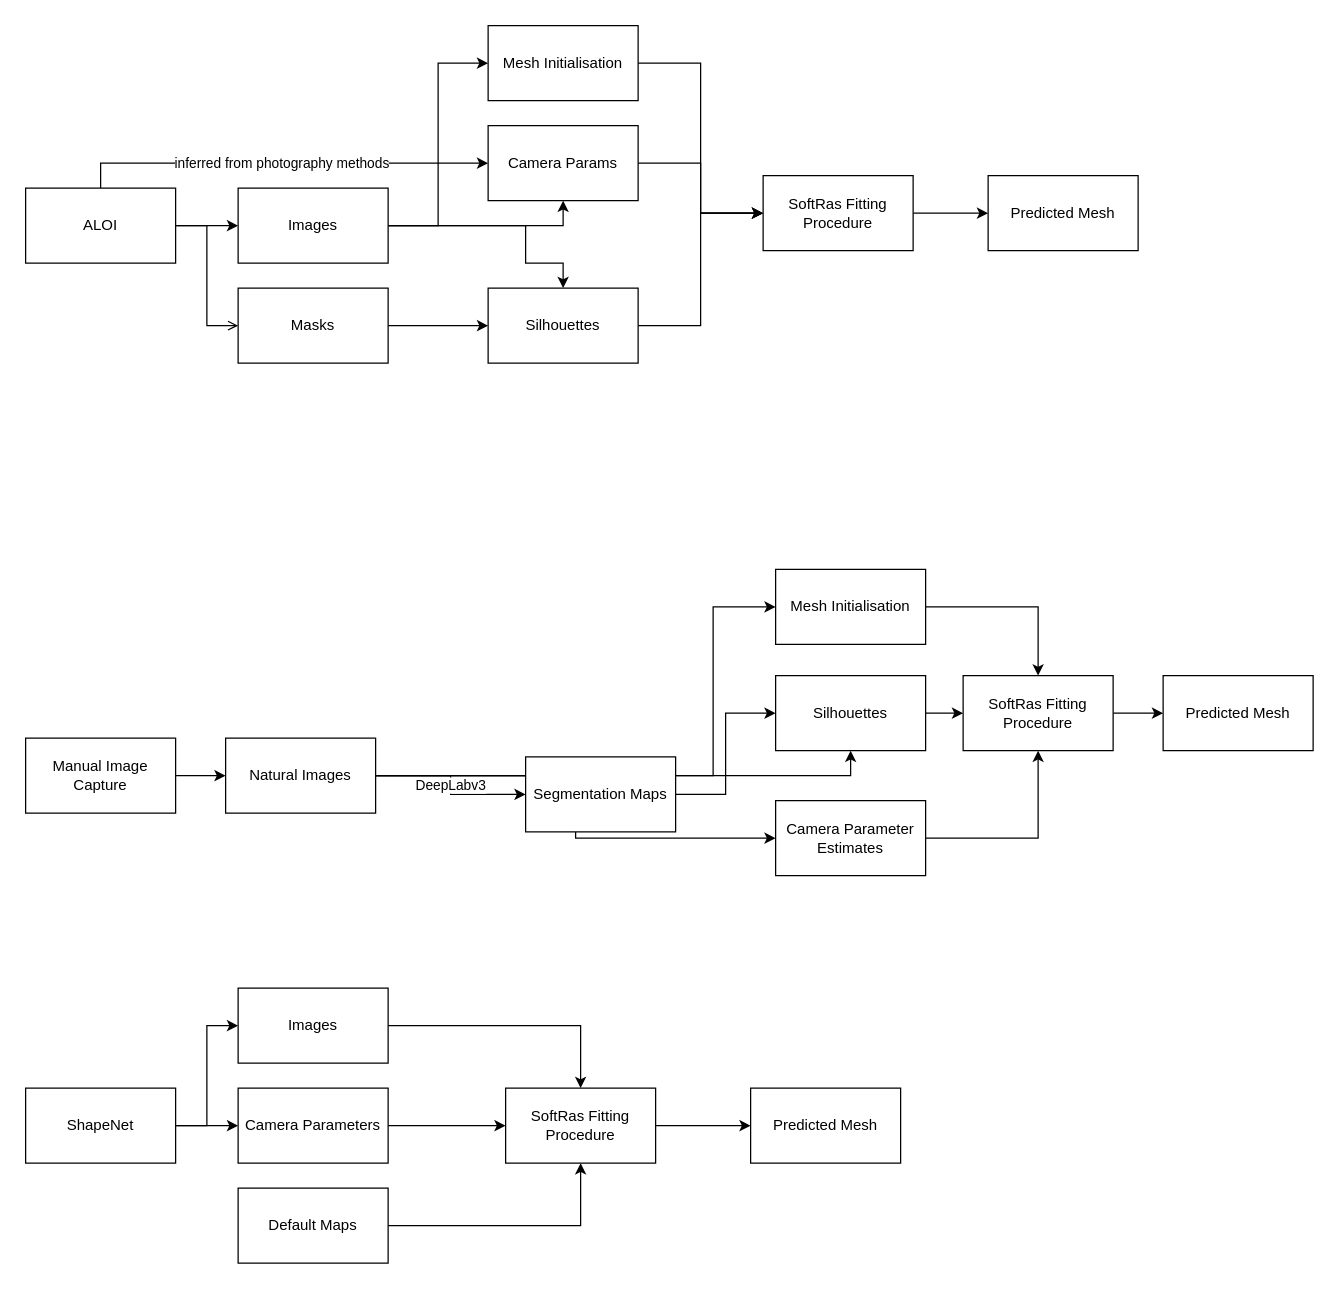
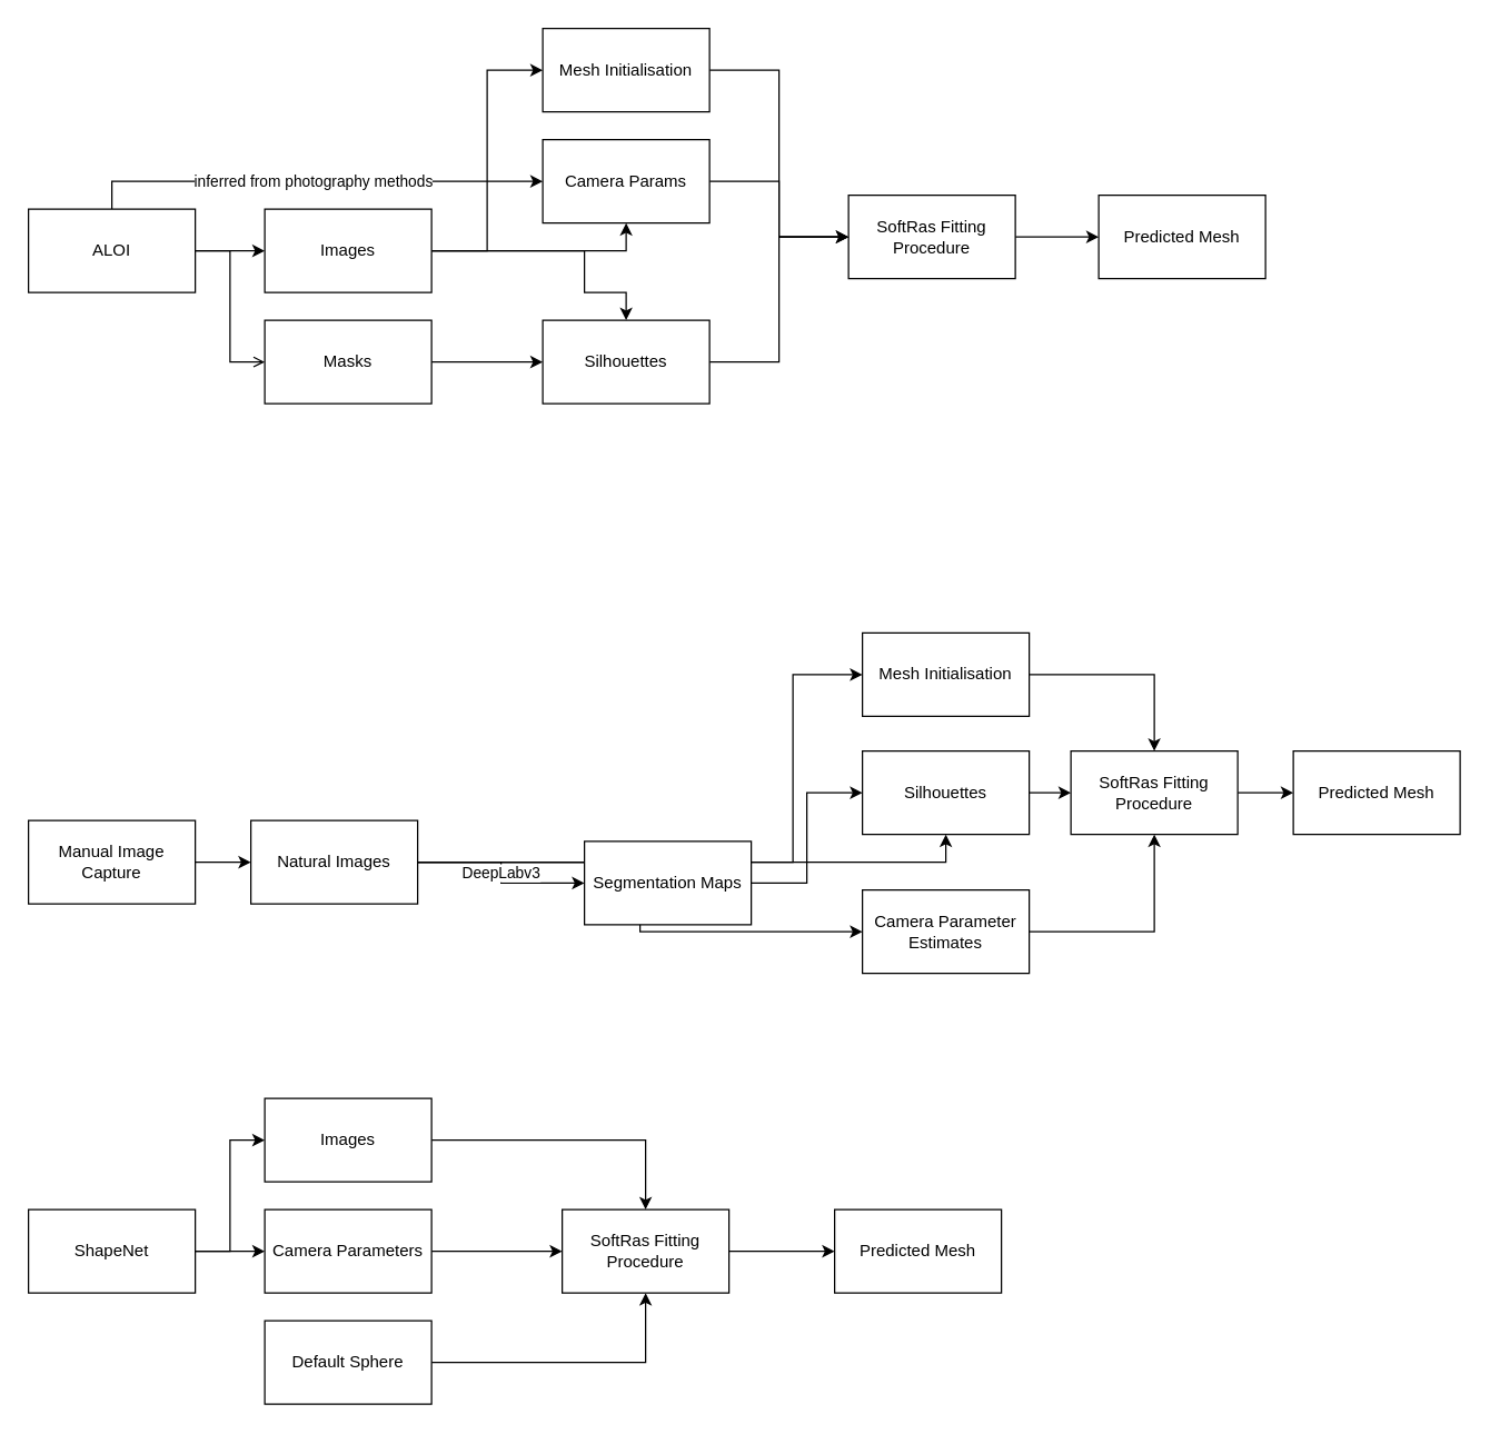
  <mxCell id="0" />
  <mxCell id="1" parent="0" />
  <mxCell id="2" value="inferred from photography methods" style="edgeStyle=orthogonalEdgeStyle;rounded=0;orthogonalLoop=1;jettySize=auto;html=1;exitX=0.5;exitY=0;exitDx=0;exitDy=0;entryX=0;entryY=0.5;entryDx=0;entryDy=0;" edge="1" parent="1" source="5" target="13"><mxGeometry relative="1" as="geometry" /></mxCell>
  <mxCell id="3" style="edgeStyle=orthogonalEdgeStyle;rounded=0;orthogonalLoop=1;jettySize=auto;html=1;exitX=1;exitY=0.5;exitDx=0;exitDy=0;entryX=0;entryY=0.5;entryDx=0;entryDy=0;" edge="1" parent="1" source="5" target="9"><mxGeometry relative="1" as="geometry" /></mxCell>
  <mxCell id="4" style="edgeStyle=orthogonalEdgeStyle;rounded=0;orthogonalLoop=1;jettySize=auto;html=1;exitX=1;exitY=0.5;exitDx=0;exitDy=0;entryX=0;entryY=0.5;entryDx=0;entryDy=0;endArrow=open;" edge="1" parent="1" source="5" target="11"><mxGeometry relative="1" as="geometry" /></mxCell>
  <mxCell id="5" value="ALOI" style="rounded=0;whiteSpace=wrap;html=1;" vertex="1" parent="1"><mxGeometry x="20" y="150" width="120" height="60" as="geometry" /></mxCell>
  <mxCell id="6" style="edgeStyle=orthogonalEdgeStyle;rounded=0;orthogonalLoop=1;jettySize=auto;html=1;exitX=1;exitY=0.5;exitDx=0;exitDy=0;entryX=0.5;entryY=1;entryDx=0;entryDy=0;" edge="1" parent="1" source="9" target="13"><mxGeometry relative="1" as="geometry" /></mxCell>
  <mxCell id="7" style="edgeStyle=orthogonalEdgeStyle;rounded=0;orthogonalLoop=1;jettySize=auto;html=1;exitX=1;exitY=0.5;exitDx=0;exitDy=0;entryX=0.5;entryY=0;entryDx=0;entryDy=0;" edge="1" parent="1" source="9" target="15"><mxGeometry relative="1" as="geometry"><Array as="points"><mxPoint x="420" y="180" /><mxPoint x="420" y="210" /><mxPoint x="450" y="210" /></Array></mxGeometry></mxCell>
  <mxCell id="8" style="edgeStyle=orthogonalEdgeStyle;rounded=0;orthogonalLoop=1;jettySize=auto;html=1;exitX=1;exitY=0.5;exitDx=0;exitDy=0;entryX=0;entryY=0.5;entryDx=0;entryDy=0;" edge="1" parent="1" source="9" target="35"><mxGeometry relative="1" as="geometry" /></mxCell>
  <mxCell id="9" value="Images" style="rounded=0;whiteSpace=wrap;html=1;" vertex="1" parent="1"><mxGeometry x="190" y="150" width="120" height="60" as="geometry" /></mxCell>
  <mxCell id="10" style="edgeStyle=orthogonalEdgeStyle;rounded=0;orthogonalLoop=1;jettySize=auto;html=1;exitX=1;exitY=0.5;exitDx=0;exitDy=0;entryX=0;entryY=0.5;entryDx=0;entryDy=0;" edge="1" parent="1" source="11" target="15"><mxGeometry relative="1" as="geometry" /></mxCell>
  <mxCell id="11" value="Masks" style="rounded=0;whiteSpace=wrap;html=1;" vertex="1" parent="1"><mxGeometry x="190" y="230" width="120" height="60" as="geometry" /></mxCell>
  <mxCell id="12" style="edgeStyle=orthogonalEdgeStyle;rounded=0;orthogonalLoop=1;jettySize=auto;html=1;exitX=1;exitY=0.5;exitDx=0;exitDy=0;entryX=0;entryY=0.5;entryDx=0;entryDy=0;" edge="1" parent="1" source="13" target="17"><mxGeometry relative="1" as="geometry" /></mxCell>
  <mxCell id="13" value="Camera Params" style="rounded=0;whiteSpace=wrap;html=1;" vertex="1" parent="1"><mxGeometry x="390" y="100" width="120" height="60" as="geometry" /></mxCell>
  <mxCell id="14" style="edgeStyle=orthogonalEdgeStyle;rounded=0;orthogonalLoop=1;jettySize=auto;html=1;exitX=1;exitY=0.5;exitDx=0;exitDy=0;entryX=0;entryY=0.5;entryDx=0;entryDy=0;" edge="1" parent="1" source="15" target="17"><mxGeometry relative="1" as="geometry" /></mxCell>
  <mxCell id="15" value="Silhouettes" style="rounded=0;whiteSpace=wrap;html=1;" vertex="1" parent="1"><mxGeometry x="390" y="230" width="120" height="60" as="geometry" /></mxCell>
  <mxCell id="16" style="edgeStyle=orthogonalEdgeStyle;rounded=0;orthogonalLoop=1;jettySize=auto;html=1;exitX=1;exitY=0.5;exitDx=0;exitDy=0;entryX=0;entryY=0.5;entryDx=0;entryDy=0;" edge="1" parent="1" source="17" target="18"><mxGeometry relative="1" as="geometry" /></mxCell>
  <mxCell id="17" value="SoftRas Fitting Procedure" style="rounded=0;whiteSpace=wrap;html=1;" vertex="1" parent="1"><mxGeometry x="610" y="140" width="120" height="60" as="geometry" /></mxCell>
  <mxCell id="18" value="Predicted Mesh" style="rounded=0;whiteSpace=wrap;html=1;" vertex="1" parent="1"><mxGeometry x="790" y="140" width="120" height="60" as="geometry" /></mxCell>
  <mxCell id="19" value="DeepLabv3" style="edgeStyle=orthogonalEdgeStyle;rounded=0;orthogonalLoop=1;jettySize=auto;html=1;exitX=1;exitY=0.5;exitDx=0;exitDy=0;entryX=0;entryY=0.5;entryDx=0;entryDy=0;" edge="1" parent="1" source="23" target="25"><mxGeometry relative="1" as="geometry" /></mxCell>
  <mxCell id="20" value="SfM Pipeline" style="edgeStyle=orthogonalEdgeStyle;rounded=0;orthogonalLoop=1;jettySize=auto;html=1;exitX=1;exitY=0.5;exitDx=0;exitDy=0;entryX=0;entryY=0.5;entryDx=0;entryDy=0;" edge="1" parent="1" source="23" target="27"><mxGeometry relative="1" as="geometry" /></mxCell>
  <mxCell id="21" style="edgeStyle=orthogonalEdgeStyle;rounded=0;orthogonalLoop=1;jettySize=auto;html=1;exitX=1;exitY=0.5;exitDx=0;exitDy=0;entryX=0.5;entryY=1;entryDx=0;entryDy=0;" edge="1" parent="1" source="23" target="29"><mxGeometry relative="1" as="geometry" /></mxCell>
  <mxCell id="22" style="edgeStyle=orthogonalEdgeStyle;rounded=0;orthogonalLoop=1;jettySize=auto;html=1;exitX=1;exitY=0.5;exitDx=0;exitDy=0;entryX=0;entryY=0.5;entryDx=0;entryDy=0;" edge="1" parent="1" source="23" target="37"><mxGeometry relative="1" as="geometry"><Array as="points"><mxPoint x="570" y="620" /><mxPoint x="570" y="485" /></Array></mxGeometry></mxCell>
  <mxCell id="23" value="Natural Images" style="rounded=0;whiteSpace=wrap;html=1;" vertex="1" parent="1"><mxGeometry x="180" y="590" width="120" height="60" as="geometry" /></mxCell>
  <mxCell id="24" style="edgeStyle=orthogonalEdgeStyle;rounded=0;orthogonalLoop=1;jettySize=auto;html=1;exitX=1;exitY=0.5;exitDx=0;exitDy=0;entryX=0;entryY=0.5;entryDx=0;entryDy=0;" edge="1" parent="1" source="25" target="29"><mxGeometry relative="1" as="geometry" /></mxCell>
  <mxCell id="25" value="Segmentation Maps" style="rounded=0;whiteSpace=wrap;html=1;" vertex="1" parent="1"><mxGeometry x="420" y="605" width="120" height="60" as="geometry" /></mxCell>
  <mxCell id="26" style="edgeStyle=orthogonalEdgeStyle;rounded=0;orthogonalLoop=1;jettySize=auto;html=1;exitX=1;exitY=0.5;exitDx=0;exitDy=0;entryX=0.5;entryY=1;entryDx=0;entryDy=0;" edge="1" parent="1" source="27" target="47"><mxGeometry relative="1" as="geometry" /></mxCell>
  <mxCell id="27" value="Camera Parameter Estimates" style="rounded=0;whiteSpace=wrap;html=1;" vertex="1" parent="1"><mxGeometry x="620" y="640" width="120" height="60" as="geometry" /></mxCell>
  <mxCell id="28" style="edgeStyle=orthogonalEdgeStyle;rounded=0;orthogonalLoop=1;jettySize=auto;html=1;exitX=1;exitY=0.5;exitDx=0;exitDy=0;entryX=0;entryY=0.5;entryDx=0;entryDy=0;" edge="1" parent="1" source="29" target="47"><mxGeometry relative="1" as="geometry" /></mxCell>
  <mxCell id="29" value="Silhouettes" style="rounded=0;whiteSpace=wrap;html=1;" vertex="1" parent="1"><mxGeometry x="620" y="540" width="120" height="60" as="geometry" /></mxCell>
  <mxCell id="30" value="Predicted Mesh" style="rounded=0;whiteSpace=wrap;html=1;" vertex="1" parent="1"><mxGeometry x="930" y="540" width="120" height="60" as="geometry" /></mxCell>
  <mxCell id="31" style="edgeStyle=orthogonalEdgeStyle;rounded=0;orthogonalLoop=1;jettySize=auto;html=1;exitX=1;exitY=0.5;exitDx=0;exitDy=0;entryX=0;entryY=0.5;entryDx=0;entryDy=0;" edge="1" parent="1" source="33" target="43"><mxGeometry relative="1" as="geometry" /></mxCell>
  <mxCell id="32" style="edgeStyle=orthogonalEdgeStyle;rounded=0;orthogonalLoop=1;jettySize=auto;html=1;exitX=1;exitY=0.5;exitDx=0;exitDy=0;entryX=0;entryY=0.5;entryDx=0;entryDy=0;" edge="1" parent="1" source="33" target="39"><mxGeometry relative="1" as="geometry" /></mxCell>
  <mxCell id="33" value="ShapeNet" style="rounded=0;whiteSpace=wrap;html=1;" vertex="1" parent="1"><mxGeometry x="20" y="870" width="120" height="60" as="geometry" /></mxCell>
  <mxCell id="34" style="edgeStyle=orthogonalEdgeStyle;rounded=0;orthogonalLoop=1;jettySize=auto;html=1;exitX=1;exitY=0.5;exitDx=0;exitDy=0;entryX=0;entryY=0.5;entryDx=0;entryDy=0;" edge="1" parent="1" source="35" target="17"><mxGeometry relative="1" as="geometry" /></mxCell>
  <mxCell id="35" value="Mesh Initialisation" style="rounded=0;whiteSpace=wrap;html=1;" vertex="1" parent="1"><mxGeometry x="390" y="20" width="120" height="60" as="geometry" /></mxCell>
  <mxCell id="36" style="edgeStyle=orthogonalEdgeStyle;rounded=0;orthogonalLoop=1;jettySize=auto;html=1;exitX=1;exitY=0.5;exitDx=0;exitDy=0;entryX=0.5;entryY=0;entryDx=0;entryDy=0;" edge="1" parent="1" source="37" target="47"><mxGeometry relative="1" as="geometry" /></mxCell>
  <mxCell id="37" value="Mesh Initialisation" style="rounded=0;whiteSpace=wrap;html=1;" vertex="1" parent="1"><mxGeometry x="620" y="455" width="120" height="60" as="geometry" /></mxCell>
  <mxCell id="38" style="edgeStyle=orthogonalEdgeStyle;rounded=0;orthogonalLoop=1;jettySize=auto;html=1;exitX=1;exitY=0.5;exitDx=0;exitDy=0;entryX=0.5;entryY=0;entryDx=0;entryDy=0;" edge="1" parent="1" source="39" target="49"><mxGeometry relative="1" as="geometry" /></mxCell>
  <mxCell id="39" value="Images" style="rounded=0;whiteSpace=wrap;html=1;" vertex="1" parent="1"><mxGeometry x="190" y="790" width="120" height="60" as="geometry" /></mxCell>
  <mxCell id="40" style="edgeStyle=orthogonalEdgeStyle;rounded=0;orthogonalLoop=1;jettySize=auto;html=1;exitX=1;exitY=0.5;exitDx=0;exitDy=0;entryX=0;entryY=0.5;entryDx=0;entryDy=0;" edge="1" parent="1" source="41" target="23"><mxGeometry relative="1" as="geometry" /></mxCell>
  <mxCell id="41" value="Manual Image Capture" style="rounded=0;whiteSpace=wrap;html=1;" vertex="1" parent="1"><mxGeometry x="20" y="590" width="120" height="60" as="geometry" /></mxCell>
  <mxCell id="42" style="edgeStyle=orthogonalEdgeStyle;rounded=0;orthogonalLoop=1;jettySize=auto;html=1;exitX=1;exitY=0.5;exitDx=0;exitDy=0;entryX=0;entryY=0.5;entryDx=0;entryDy=0;" edge="1" parent="1" source="43" target="49"><mxGeometry relative="1" as="geometry" /></mxCell>
  <mxCell id="43" value="Camera Parameters" style="rounded=0;whiteSpace=wrap;html=1;" vertex="1" parent="1"><mxGeometry x="190" y="870" width="120" height="60" as="geometry" /></mxCell>
  <mxCell id="44" style="edgeStyle=orthogonalEdgeStyle;rounded=0;orthogonalLoop=1;jettySize=auto;html=1;exitX=1;exitY=0.5;exitDx=0;exitDy=0;entryX=0.5;entryY=1;entryDx=0;entryDy=0;" edge="1" parent="1" source="45" target="49"><mxGeometry relative="1" as="geometry" /></mxCell>
- <mxCell id="45" value="Default Maps" style="rounded=0;whiteSpace=wrap;html=1;" vertex="1" parent="1"><mxGeometry x="190" y="950" width="120" height="60" as="geometry" /></mxCell>
+ <mxCell id="45" value="Default Sphere" style="rounded=0;whiteSpace=wrap;html=1;" vertex="1" parent="1"><mxGeometry x="190" y="950" width="120" height="60" as="geometry" /></mxCell>
  <mxCell id="46" style="edgeStyle=orthogonalEdgeStyle;rounded=0;orthogonalLoop=1;jettySize=auto;html=1;exitX=1;exitY=0.5;exitDx=0;exitDy=0;entryX=0;entryY=0.5;entryDx=0;entryDy=0;" edge="1" parent="1" source="47" target="30"><mxGeometry relative="1" as="geometry" /></mxCell>
  <mxCell id="47" value="SoftRas Fitting Procedure" style="rounded=0;whiteSpace=wrap;html=1;" vertex="1" parent="1"><mxGeometry x="770" y="540" width="120" height="60" as="geometry" /></mxCell>
  <mxCell id="48" style="edgeStyle=orthogonalEdgeStyle;rounded=0;orthogonalLoop=1;jettySize=auto;html=1;exitX=1;exitY=0.5;exitDx=0;exitDy=0;entryX=0;entryY=0.5;entryDx=0;entryDy=0;" edge="1" parent="1" source="49" target="50"><mxGeometry relative="1" as="geometry" /></mxCell>
  <mxCell id="49" value="SoftRas Fitting Procedure" style="rounded=0;whiteSpace=wrap;html=1;" vertex="1" parent="1"><mxGeometry x="404" y="870" width="120" height="60" as="geometry" /></mxCell>
  <mxCell id="50" value="Predicted Mesh" style="rounded=0;whiteSpace=wrap;html=1;" vertex="1" parent="1"><mxGeometry x="600" y="870" width="120" height="60" as="geometry" /></mxCell>
